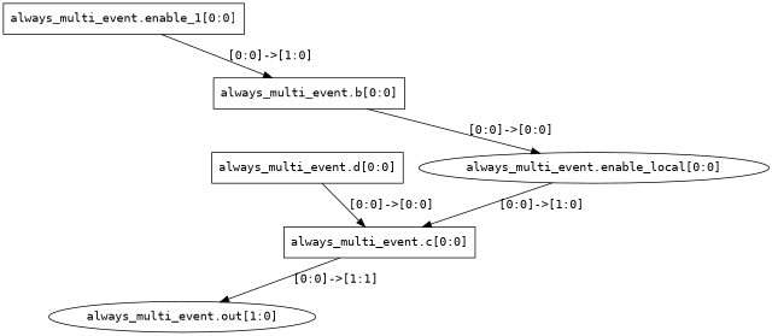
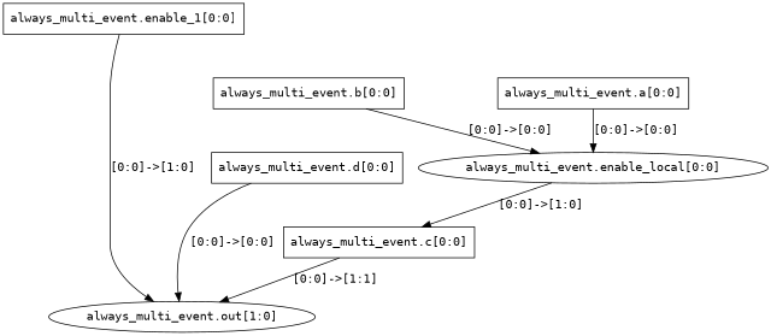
  digraph {
    fontname="DejaVu Sans Mono"
    node [fontname="DejaVu Sans Mono" shape=rectangle]
    edge [fontname="DejaVu Sans Mono"]
+   n1 [label="always_multi_event.a[0:0]"]
    n2 [label="always_multi_event.enable_local[0:0]" shape=ellipse]
    n3 [label="always_multi_event.c[0:0]"]
    n4 [label="always_multi_event.out[1:0]" shape=ellipse]
    n5 [label="always_multi_event.b[0:0]"]
    n6 [label="always_multi_event.d[0:0]"]
    n7 [label="always_multi_event.enable_1[0:0]"]
+   n1 -> n2 [label="[0:0]->[0:0]"]
    n2 -> n3 [label="[0:0]->[1:0]"]
    n3 -> n4 [label="[0:0]->[1:1]"]
    n5 -> n2 [label="[0:0]->[0:0]"]
-   n6 -> n3 [label="[0:0]->[0:0]"]
-   n7 -> n5 [label="[0:0]->[1:0]"]
+   n6 -> n4 [label="[0:0]->[0:0]"]
+   n7 -> n4 [label="[0:0]->[1:0]"]
  }
